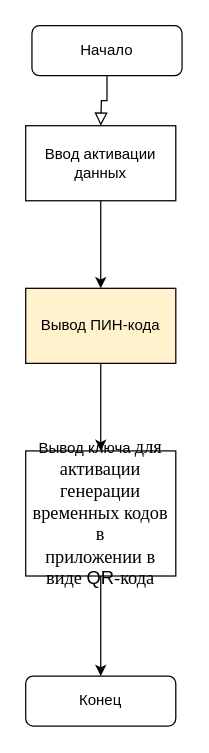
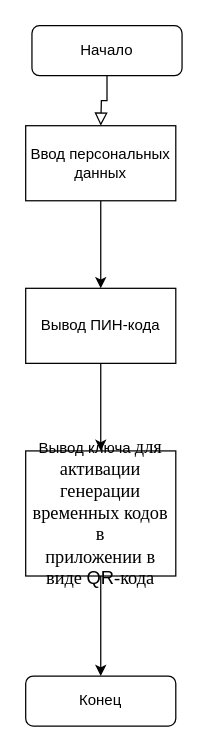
  <mxCell id="0" />
  <mxCell id="1" parent="0" />
  <mxCell id="2" value="" style="rounded=0;html=1;jettySize=auto;orthogonalLoop=1;fontSize=11;endArrow=block;endFill=0;endSize=8;strokeWidth=1;shadow=0;labelBackgroundColor=none;edgeStyle=orthogonalEdgeStyle;" parent="1" source="3" edge="1"><mxGeometry relative="1" as="geometry"><mxPoint x="80" y="100" as="targetPoint" /></mxGeometry></mxCell>
  <mxCell id="3" value="Начало" style="rounded=1;whiteSpace=wrap;html=1;fontSize=12;glass=0;strokeWidth=1;shadow=0;" parent="1" vertex="1"><mxGeometry x="25" y="20" width="120" height="40" as="geometry" /></mxCell>
  <mxCell id="4" value="Конец" style="rounded=1;whiteSpace=wrap;html=1;fontSize=12;glass=0;strokeWidth=1;shadow=0;" parent="1" vertex="1"><mxGeometry x="20" y="540" width="120" height="40" as="geometry" /></mxCell>
  <mxCell id="5" value="" style="edgeStyle=orthogonalEdgeStyle;rounded=0;orthogonalLoop=1;jettySize=auto;html=1;entryX=0.5;entryY=0;entryDx=0;entryDy=0;" edge="1" parent="1" source="6" target="7"><mxGeometry relative="1" as="geometry"><mxPoint x="80" y="220" as="targetPoint" /></mxGeometry></mxCell>
- <mxCell id="6" value="Ввод активации данных" style="rounded=0;whiteSpace=wrap;html=1;" vertex="1" parent="1"><mxGeometry x="20" y="100" width="120" height="60" as="geometry" /></mxCell>
- <mxCell id="7" value="Вывод ПИН-кода" style="rounded=0;whiteSpace=wrap;html=1;fillColor=#fff2cc;" vertex="1" parent="1"><mxGeometry x="20" y="230" width="120" height="60" as="geometry" /></mxCell>
+ <mxCell id="6" value="Ввод персональных данных" style="rounded=0;whiteSpace=wrap;html=1;" vertex="1" parent="1"><mxGeometry x="20" y="100" width="120" height="60" as="geometry" /></mxCell>
+ <mxCell id="7" value="Вывод ПИН-кода" style="rounded=0;whiteSpace=wrap;html=1;" vertex="1" parent="1"><mxGeometry x="20" y="230" width="120" height="60" as="geometry" /></mxCell>
  <mxCell id="8" value="Вывод ключа&amp;nbsp;&lt;span style=&quot;font-size:11.0pt;font-family:&amp;quot;Times New Roman&amp;quot;,serif;&lt;br/&gt;mso-fareast-font-family:&amp;quot;Times New Roman&amp;quot;;mso-ansi-language:RU;mso-fareast-language:&lt;br/&gt;EN-US;mso-bidi-language:AR-SA&quot;&gt;для активации генерации временных кодов в&lt;br/&gt;приложении в виде &lt;/span&gt;&lt;span style=&quot;font-size:11.0pt;font-family:&lt;br/&gt;&amp;quot;Times New Roman&amp;quot;,serif;mso-fareast-font-family:&amp;quot;Times New Roman&amp;quot;;mso-ansi-language:&lt;br/&gt;EN-US;mso-fareast-language:EN-US;mso-bidi-language:AR-SA&quot; lang=&quot;EN-US&quot;&gt;QR&lt;/span&gt;&lt;span style=&quot;font-size:11.0pt;font-family:&amp;quot;Times New Roman&amp;quot;,serif;mso-fareast-font-family:&lt;br/&gt;&amp;quot;Times New Roman&amp;quot;;mso-ansi-language:RU;mso-fareast-language:EN-US;mso-bidi-language:&lt;br/&gt;AR-SA&quot;&gt;-кода&lt;/span&gt;" style="rounded=0;whiteSpace=wrap;html=1;" vertex="1" parent="1"><mxGeometry x="20" y="360" width="120" height="100" as="geometry" /></mxCell>
  <mxCell id="9" value="" style="endArrow=classic;html=1;rounded=0;entryX=0.5;entryY=0;entryDx=0;entryDy=0;" edge="1" parent="1" target="8"><mxGeometry width="50" height="50" relative="1" as="geometry"><mxPoint x="80" y="290" as="sourcePoint" /><mxPoint x="130" y="240" as="targetPoint" /></mxGeometry></mxCell>
  <mxCell id="10" value="" style="endArrow=classic;html=1;rounded=0;" edge="1" parent="1" target="4"><mxGeometry width="50" height="50" relative="1" as="geometry"><mxPoint x="80" y="460" as="sourcePoint" /><mxPoint x="130" y="410" as="targetPoint" /></mxGeometry></mxCell>
